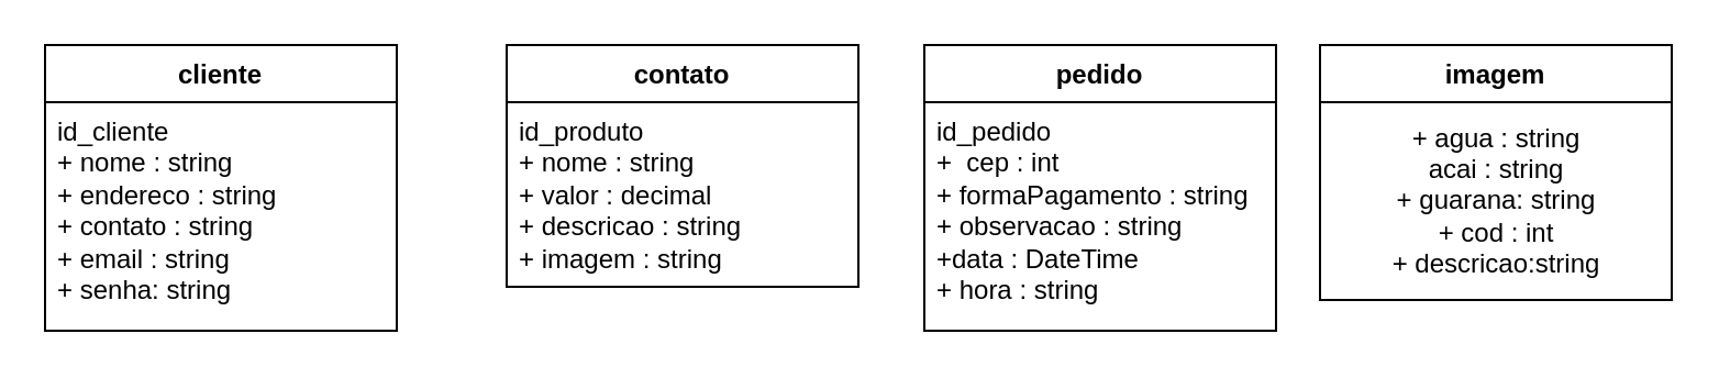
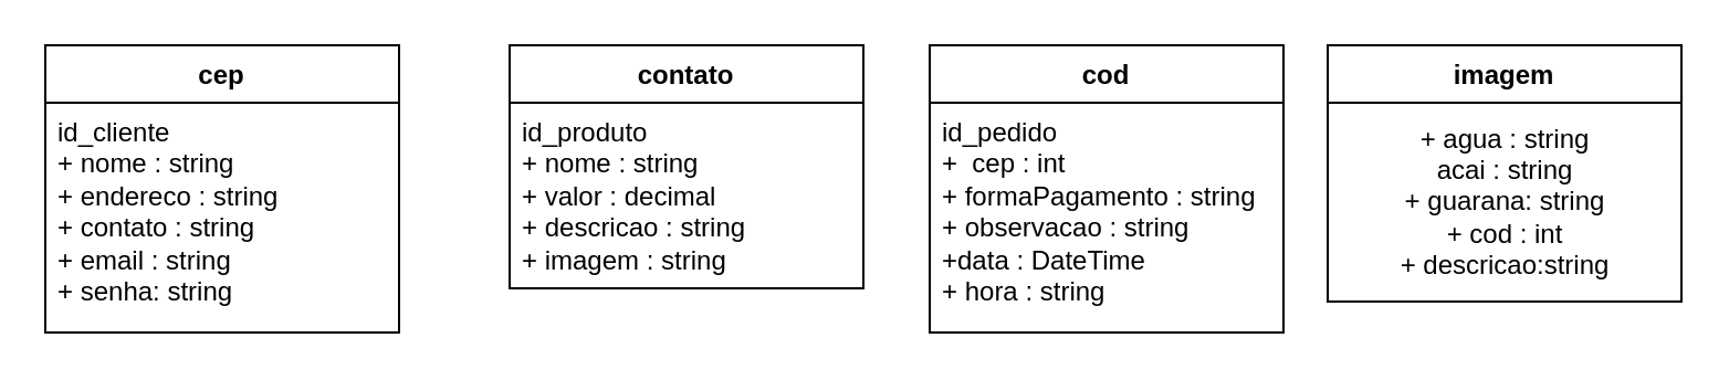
  <mxCell id="0" />
  <mxCell id="1" parent="0" />
  <mxCell id="2" value="contato" style="swimlane;fontStyle=1;align=center;verticalAlign=top;childLayout=stackLayout;horizontal=1;startSize=26;horizontalStack=0;resizeParent=1;resizeParentMax=0;resizeLast=0;collapsible=1;marginBottom=0;whiteSpace=wrap;html=1;" parent="1" vertex="1"><mxGeometry x="230" y="20" width="160" height="110" as="geometry" /></mxCell>
  <mxCell id="3" value="id_produto&lt;br&gt;+ nome : string&lt;br&gt;+ valor : decimal&lt;br&gt;+ descricao : string&lt;br&gt;+ imagem : string" style="text;strokeColor=none;fillColor=none;align=left;verticalAlign=top;spacingLeft=4;spacingRight=4;overflow=hidden;rotatable=0;points=[[0,0.5],[1,0.5]];portConstraint=eastwest;whiteSpace=wrap;html=1;" parent="2" vertex="1"><mxGeometry y="26" width="160" height="84" as="geometry" /></mxCell>
- <mxCell id="4" value="cliente" style="swimlane;fontStyle=1;align=center;verticalAlign=top;childLayout=stackLayout;horizontal=1;startSize=26;horizontalStack=0;resizeParent=1;resizeParentMax=0;resizeLast=0;collapsible=1;marginBottom=0;whiteSpace=wrap;html=1;" parent="1" vertex="1"><mxGeometry x="20" y="20" width="160" height="130" as="geometry" /></mxCell>
+ <mxCell id="4" value="cep" style="swimlane;fontStyle=1;align=center;verticalAlign=top;childLayout=stackLayout;horizontal=1;startSize=26;horizontalStack=0;resizeParent=1;resizeParentMax=0;resizeLast=0;collapsible=1;marginBottom=0;whiteSpace=wrap;html=1;" parent="1" vertex="1"><mxGeometry x="20" y="20" width="160" height="130" as="geometry" /></mxCell>
  <mxCell id="5" value="id_cliente&lt;br&gt;+ nome : string&lt;br&gt;+ endereco : string&lt;br&gt;+ contato : string&lt;br&gt;+ email : string&lt;br&gt;+ senha: string" style="text;strokeColor=none;fillColor=none;align=left;verticalAlign=top;spacingLeft=4;spacingRight=4;overflow=hidden;rotatable=0;points=[[0,0.5],[1,0.5]];portConstraint=eastwest;whiteSpace=wrap;html=1;" parent="4" vertex="1"><mxGeometry y="26" width="160" height="104" as="geometry" /></mxCell>
  <mxCell id="6" style="edgeStyle=orthogonalEdgeStyle;rounded=0;orthogonalLoop=1;jettySize=auto;html=1;exitX=0.75;exitY=0;exitDx=0;exitDy=0;" parent="1" source="7" edge="1"><mxGeometry relative="1" as="geometry"><mxPoint x="720" y="40" as="targetPoint" /></mxGeometry></mxCell>
  <mxCell id="7" value="imagem" style="swimlane;fontStyle=1;align=center;verticalAlign=top;childLayout=stackLayout;horizontal=1;startSize=26;horizontalStack=0;resizeParent=1;resizeParentMax=0;resizeLast=0;collapsible=1;marginBottom=0;whiteSpace=wrap;html=1;" parent="1" vertex="1"><mxGeometry x="600" y="20" width="160" height="116" as="geometry" /></mxCell>
  <mxCell id="8" value="+ agua : string&lt;br&gt;acai : string&lt;br&gt;+ guarana: string&lt;br&gt;+ cod : int&lt;br&gt;+ descricao:string" style="text;html=1;align=center;verticalAlign=middle;resizable=0;points=[];autosize=1;strokeColor=none;fillColor=none;" vertex="1" parent="7"><mxGeometry y="26" width="160" height="90" as="geometry" /></mxCell>
- <mxCell id="9" value="pedido" style="swimlane;fontStyle=1;align=center;verticalAlign=top;childLayout=stackLayout;horizontal=1;startSize=26;horizontalStack=0;resizeParent=1;resizeParentMax=0;resizeLast=0;collapsible=1;marginBottom=0;whiteSpace=wrap;html=1;" parent="1" vertex="1"><mxGeometry x="420" y="20" width="160" height="130" as="geometry" /></mxCell>
+ <mxCell id="9" value="cod" style="swimlane;fontStyle=1;align=center;verticalAlign=top;childLayout=stackLayout;horizontal=1;startSize=26;horizontalStack=0;resizeParent=1;resizeParentMax=0;resizeLast=0;collapsible=1;marginBottom=0;whiteSpace=wrap;html=1;" parent="1" vertex="1"><mxGeometry x="420" y="20" width="160" height="130" as="geometry" /></mxCell>
  <mxCell id="10" value="id_pedido&lt;br&gt;+&amp;nbsp; cep : int&lt;br&gt;+ formaPagamento : string&lt;br&gt;+ observacao : string&lt;br&gt;+data : DateTime&lt;br&gt;+ hora : string&amp;nbsp;" style="text;strokeColor=none;fillColor=none;align=left;verticalAlign=top;spacingLeft=4;spacingRight=4;overflow=hidden;rotatable=0;points=[[0,0.5],[1,0.5]];portConstraint=eastwest;whiteSpace=wrap;html=1;" parent="9" vertex="1"><mxGeometry y="26" width="160" height="104" as="geometry" /></mxCell>
